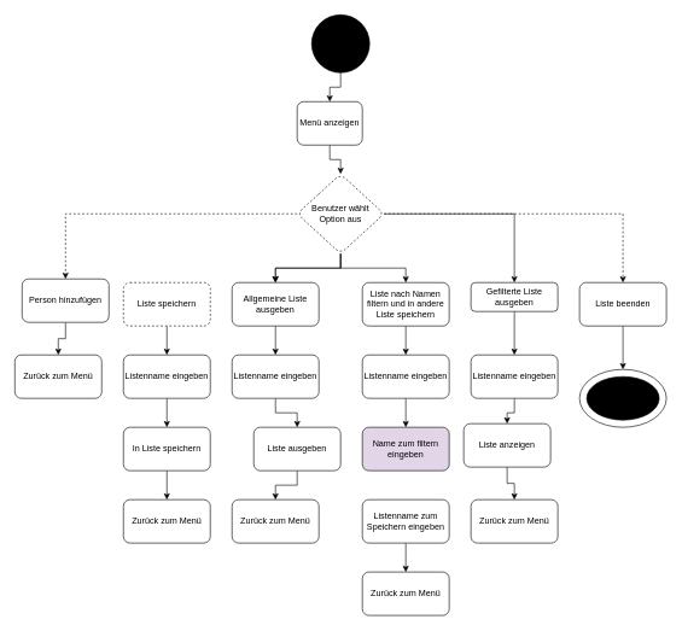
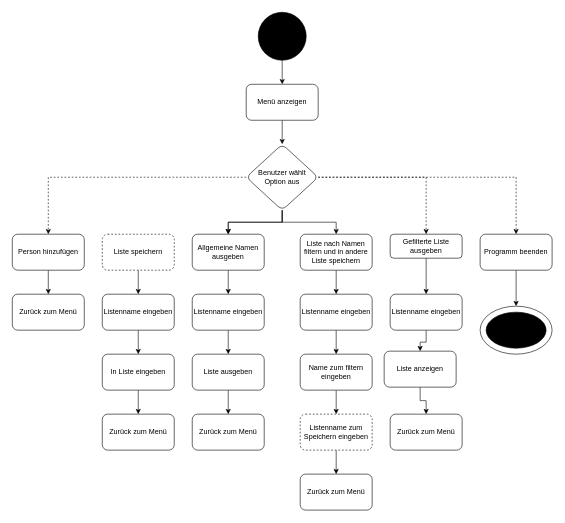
  <mxCell id="0" />
  <mxCell id="1" parent="0" />
  <mxCell id="2" value="" style="edgeStyle=orthogonalEdgeStyle;rounded=0;orthogonalLoop=1;jettySize=auto;html=1;" edge="1" parent="1" source="3" target="5"><mxGeometry relative="1" as="geometry" /></mxCell>
  <mxCell id="3" value="" style="ellipse;whiteSpace=wrap;html=1;aspect=fixed;fillColor=#000000;" vertex="1" parent="1"><mxGeometry x="430" y="20" width="80" height="80" as="geometry" /></mxCell>
  <mxCell id="4" value="" style="edgeStyle=orthogonalEdgeStyle;rounded=0;orthogonalLoop=1;jettySize=auto;html=1;" edge="1" parent="1" source="5" target="12"><mxGeometry relative="1" as="geometry" /></mxCell>
- <mxCell id="5" value="Menü anzeigen" style="rounded=1;whiteSpace=wrap;html=1;fillColor=#FFFFFF;" vertex="1" parent="1"><mxGeometry x="410" y="140" width="90" height="60" as="geometry" /></mxCell>
+ <mxCell id="5" value="Menü anzeigen" style="rounded=1;whiteSpace=wrap;html=1;fillColor=#FFFFFF;" vertex="1" parent="1"><mxGeometry x="410" y="140" width="120" height="60" as="geometry" /></mxCell>
  <mxCell id="6" style="edgeStyle=orthogonalEdgeStyle;rounded=0;orthogonalLoop=1;jettySize=auto;html=1;dashed=1;" edge="1" parent="1" source="12" target="14"><mxGeometry relative="1" as="geometry"><mxPoint x="250" y="380" as="targetPoint" /></mxGeometry></mxCell>
  <mxCell id="7" value="" style="edgeStyle=orthogonalEdgeStyle;rounded=0;orthogonalLoop=1;jettySize=auto;html=1;" edge="1" parent="1" source="12" target="18"><mxGeometry relative="1" as="geometry" /></mxCell>
  <mxCell id="8" value="" style="edgeStyle=orthogonalEdgeStyle;rounded=0;orthogonalLoop=1;jettySize=auto;html=1;" edge="1" parent="1" source="12" target="18"><mxGeometry relative="1" as="geometry" /></mxCell>
  <mxCell id="9" value="" style="edgeStyle=orthogonalEdgeStyle;rounded=0;orthogonalLoop=1;jettySize=auto;html=1;" edge="1" parent="1" source="12" target="20"><mxGeometry relative="1" as="geometry" /></mxCell>
- <mxCell id="10" value="" style="edgeStyle=orthogonalEdgeStyle;rounded=0;orthogonalLoop=1;jettySize=auto;html=1;" edge="1" parent="1" source="12" target="22"><mxGeometry relative="1" as="geometry" /></mxCell>
+ <mxCell id="10" value="" style="edgeStyle=orthogonalEdgeStyle;rounded=0;orthogonalLoop=1;jettySize=auto;html=1;dashed=1;" edge="1" parent="1" source="12" target="22"><mxGeometry relative="1" as="geometry" /></mxCell>
  <mxCell id="11" value="" style="edgeStyle=orthogonalEdgeStyle;rounded=0;orthogonalLoop=1;jettySize=auto;html=1;dashed=1;" edge="1" parent="1" source="12" target="24"><mxGeometry relative="1" as="geometry" /></mxCell>
- <mxCell id="12" value="Benutzer wählt Option aus" style="rhombus;whiteSpace=wrap;html=1;fillColor=#FFFFFF;rounded=1;dashed=1;" vertex="1" parent="1"><mxGeometry x="410" y="240" width="120" height="110" as="geometry" /></mxCell>
+ <mxCell id="12" value="Benutzer wählt Option aus" style="rhombus;whiteSpace=wrap;html=1;fillColor=#FFFFFF;rounded=1;" vertex="1" parent="1"><mxGeometry x="410" y="240" width="120" height="110" as="geometry" /></mxCell>
  <mxCell id="13" value="" style="edgeStyle=orthogonalEdgeStyle;rounded=0;orthogonalLoop=1;jettySize=auto;html=1;" edge="1" parent="1" source="14" target="38"><mxGeometry relative="1" as="geometry" /></mxCell>
- <mxCell id="14" value="Person hinzufügen" style="rounded=1;whiteSpace=wrap;html=1;fillColor=#FFFFFF;" vertex="1" parent="1"><mxGeometry x="30" y="385" width="120" height="60" as="geometry" /></mxCell>
+ <mxCell id="14" value="Person hinzufügen" style="rounded=1;whiteSpace=wrap;html=1;fillColor=#FFFFFF;" vertex="1" parent="1"><mxGeometry x="20" y="390" width="120" height="60" as="geometry" /></mxCell>
  <mxCell id="15" value="" style="edgeStyle=orthogonalEdgeStyle;rounded=0;orthogonalLoop=1;jettySize=auto;html=1;" edge="1" parent="1" source="16" target="37"><mxGeometry relative="1" as="geometry" /></mxCell>
  <mxCell id="16" value="Liste speichern" style="whiteSpace=wrap;html=1;fillColor=#FFFFFF;rounded=1;dashed=1;" vertex="1" parent="1"><mxGeometry x="170" y="390" width="120" height="60" as="geometry" /></mxCell>
  <mxCell id="17" value="" style="edgeStyle=orthogonalEdgeStyle;rounded=0;orthogonalLoop=1;jettySize=auto;html=1;" edge="1" parent="1" source="18" target="35"><mxGeometry relative="1" as="geometry" /></mxCell>
- <mxCell id="18" value="Allgemeine Liste ausgeben" style="whiteSpace=wrap;html=1;fillColor=#FFFFFF;rounded=1;" vertex="1" parent="1"><mxGeometry x="320" y="390" width="120" height="60" as="geometry" /></mxCell>
+ <mxCell id="18" value="Allgemeine Namen ausgeben" style="whiteSpace=wrap;html=1;fillColor=#FFFFFF;rounded=1;" vertex="1" parent="1"><mxGeometry x="320" y="390" width="120" height="60" as="geometry" /></mxCell>
  <mxCell id="19" value="" style="edgeStyle=orthogonalEdgeStyle;rounded=0;orthogonalLoop=1;jettySize=auto;html=1;" edge="1" parent="1" source="20" target="33"><mxGeometry relative="1" as="geometry" /></mxCell>
  <mxCell id="20" value="Liste nach Namen filtern und in andere Liste speichern" style="whiteSpace=wrap;html=1;fillColor=#FFFFFF;rounded=1;" vertex="1" parent="1"><mxGeometry x="500" y="390" width="120" height="60" as="geometry" /></mxCell>
  <mxCell id="21" value="" style="edgeStyle=orthogonalEdgeStyle;rounded=0;orthogonalLoop=1;jettySize=auto;html=1;" edge="1" parent="1" source="22" target="28"><mxGeometry relative="1" as="geometry" /></mxCell>
  <mxCell id="22" value="Gefilterte Liste ausgeben" style="whiteSpace=wrap;html=1;fillColor=#FFFFFF;rounded=1;" vertex="1" parent="1"><mxGeometry x="650" y="390" width="120" height="40" as="geometry" /></mxCell>
  <mxCell id="23" value="" style="edgeStyle=orthogonalEdgeStyle;rounded=0;orthogonalLoop=1;jettySize=auto;html=1;" edge="1" parent="1" source="24" target="25"><mxGeometry relative="1" as="geometry" /></mxCell>
- <mxCell id="24" value="Liste beenden" style="whiteSpace=wrap;html=1;fillColor=#FFFFFF;rounded=1;" vertex="1" parent="1"><mxGeometry x="800" y="390" width="120" height="60" as="geometry" /></mxCell>
+ <mxCell id="24" value="Programm beenden" style="whiteSpace=wrap;html=1;fillColor=#FFFFFF;rounded=1;" vertex="1" parent="1"><mxGeometry x="800" y="390" width="120" height="60" as="geometry" /></mxCell>
  <mxCell id="25" value="" style="ellipse;whiteSpace=wrap;html=1;fillColor=#FFFFFF;" vertex="1" parent="1"><mxGeometry x="800" y="510" width="120" height="80" as="geometry" /></mxCell>
  <mxCell id="26" value="" style="ellipse;whiteSpace=wrap;html=1;fillColor=#000000;" vertex="1" parent="1"><mxGeometry x="810" y="520" width="100" height="60" as="geometry" /></mxCell>
  <mxCell id="27" value="" style="edgeStyle=orthogonalEdgeStyle;rounded=0;orthogonalLoop=1;jettySize=auto;html=1;" edge="1" parent="1" source="28" target="30"><mxGeometry relative="1" as="geometry" /></mxCell>
  <mxCell id="28" value="Listenname eingeben" style="rounded=1;whiteSpace=wrap;html=1;fillColor=#FFFFFF;" vertex="1" parent="1"><mxGeometry x="650" y="490" width="120" height="60" as="geometry" /></mxCell>
  <mxCell id="29" value="" style="edgeStyle=orthogonalEdgeStyle;rounded=0;orthogonalLoop=1;jettySize=auto;html=1;" edge="1" parent="1" source="30" target="31"><mxGeometry relative="1" as="geometry" /></mxCell>
  <mxCell id="30" value="Liste anzeigen" style="rounded=1;whiteSpace=wrap;html=1;fillColor=#FFFFFF;" vertex="1" parent="1"><mxGeometry x="640" y="585" width="120" height="60" as="geometry" /></mxCell>
  <mxCell id="31" value="Zurück zum Menü" style="rounded=1;whiteSpace=wrap;html=1;fillColor=#FFFFFF;" vertex="1" parent="1"><mxGeometry x="650" y="690" width="120" height="60" as="geometry" /></mxCell>
  <mxCell id="32" value="" style="edgeStyle=orthogonalEdgeStyle;rounded=0;orthogonalLoop=1;jettySize=auto;html=1;" edge="1" parent="1" source="33" target="46"><mxGeometry relative="1" as="geometry" /></mxCell>
  <mxCell id="33" value="Listenname eingeben" style="rounded=1;whiteSpace=wrap;html=1;fillColor=#FFFFFF;" vertex="1" parent="1"><mxGeometry x="500" y="490" width="120" height="60" as="geometry" /></mxCell>
  <mxCell id="34" value="" style="edgeStyle=orthogonalEdgeStyle;rounded=0;orthogonalLoop=1;jettySize=auto;html=1;" edge="1" parent="1" source="35" target="43"><mxGeometry relative="1" as="geometry" /></mxCell>
  <mxCell id="35" value="Listenname eingeben" style="rounded=1;whiteSpace=wrap;html=1;fillColor=#FFFFFF;" vertex="1" parent="1"><mxGeometry x="320" y="490" width="120" height="60" as="geometry" /></mxCell>
  <mxCell id="36" value="" style="edgeStyle=orthogonalEdgeStyle;rounded=0;orthogonalLoop=1;jettySize=auto;html=1;" edge="1" parent="1" source="37" target="40"><mxGeometry relative="1" as="geometry" /></mxCell>
  <mxCell id="37" value="Listenname eingeben" style="rounded=1;whiteSpace=wrap;html=1;fillColor=#FFFFFF;" vertex="1" parent="1"><mxGeometry x="170" y="490" width="120" height="60" as="geometry" /></mxCell>
  <mxCell id="38" value="Zurück zum Menü" style="rounded=1;whiteSpace=wrap;html=1;fillColor=#FFFFFF;" vertex="1" parent="1"><mxGeometry x="20" y="490" width="120" height="60" as="geometry" /></mxCell>
  <mxCell id="39" value="" style="edgeStyle=orthogonalEdgeStyle;rounded=0;orthogonalLoop=1;jettySize=auto;html=1;" edge="1" parent="1" source="40" target="41"><mxGeometry relative="1" as="geometry" /></mxCell>
- <mxCell id="40" value="In Liste speichern" style="rounded=1;whiteSpace=wrap;html=1;fillColor=#FFFFFF;" vertex="1" parent="1"><mxGeometry x="170" y="590" width="120" height="60" as="geometry" /></mxCell>
+ <mxCell id="40" value="In Liste eingeben" style="rounded=1;whiteSpace=wrap;html=1;fillColor=#FFFFFF;" vertex="1" parent="1"><mxGeometry x="170" y="590" width="120" height="60" as="geometry" /></mxCell>
  <mxCell id="41" value="Zurück zum Menü" style="rounded=1;whiteSpace=wrap;html=1;fillColor=#FFFFFF;" vertex="1" parent="1"><mxGeometry x="170" y="690" width="120" height="60" as="geometry" /></mxCell>
  <mxCell id="42" value="" style="edgeStyle=orthogonalEdgeStyle;rounded=0;orthogonalLoop=1;jettySize=auto;html=1;" edge="1" parent="1" source="43" target="44"><mxGeometry relative="1" as="geometry" /></mxCell>
- <mxCell id="43" value="Liste ausgeben" style="rounded=1;whiteSpace=wrap;html=1;fillColor=#FFFFFF;" vertex="1" parent="1"><mxGeometry x="350" y="590" width="120" height="60" as="geometry" /></mxCell>
+ <mxCell id="43" value="Liste ausgeben" style="rounded=1;whiteSpace=wrap;html=1;fillColor=#FFFFFF;" vertex="1" parent="1"><mxGeometry x="320" y="590" width="120" height="60" as="geometry" /></mxCell>
  <mxCell id="44" value="Zurück zum Menü" style="rounded=1;whiteSpace=wrap;html=1;fillColor=#FFFFFF;" vertex="1" parent="1"><mxGeometry x="320" y="690" width="120" height="60" as="geometry" /></mxCell>
- <mxCell id="46" value="Name zum filtern eingeben" style="whiteSpace=wrap;html=1;fillColor=#e1d5e7;rounded=1;" vertex="1" parent="1"><mxGeometry x="500" y="590" width="120" height="60" as="geometry" /></mxCell>
+ <mxCell id="45" value="" style="edgeStyle=orthogonalEdgeStyle;rounded=0;orthogonalLoop=1;jettySize=auto;html=1;" edge="1" parent="1" source="46" target="48"><mxGeometry relative="1" as="geometry" /></mxCell>
+ <mxCell id="46" value="Name zum filtern eingeben" style="whiteSpace=wrap;html=1;fillColor=#FFFFFF;rounded=1;" vertex="1" parent="1"><mxGeometry x="500" y="590" width="120" height="60" as="geometry" /></mxCell>
  <mxCell id="47" value="" style="edgeStyle=orthogonalEdgeStyle;rounded=0;orthogonalLoop=1;jettySize=auto;html=1;" edge="1" parent="1" source="48" target="49"><mxGeometry relative="1" as="geometry" /></mxCell>
- <mxCell id="48" value="Listenname zum Speichern eingeben" style="whiteSpace=wrap;html=1;fillColor=#FFFFFF;rounded=1;" vertex="1" parent="1"><mxGeometry x="500" y="690" width="120" height="60" as="geometry" /></mxCell>
+ <mxCell id="48" value="Listenname zum Speichern eingeben" style="whiteSpace=wrap;html=1;fillColor=#FFFFFF;rounded=1;dashed=1;" vertex="1" parent="1"><mxGeometry x="500" y="690" width="120" height="60" as="geometry" /></mxCell>
  <mxCell id="49" value="Zurück zum Menü" style="rounded=1;whiteSpace=wrap;html=1;fillColor=#FFFFFF;" vertex="1" parent="1"><mxGeometry x="500" y="790" width="120" height="60" as="geometry" /></mxCell>
